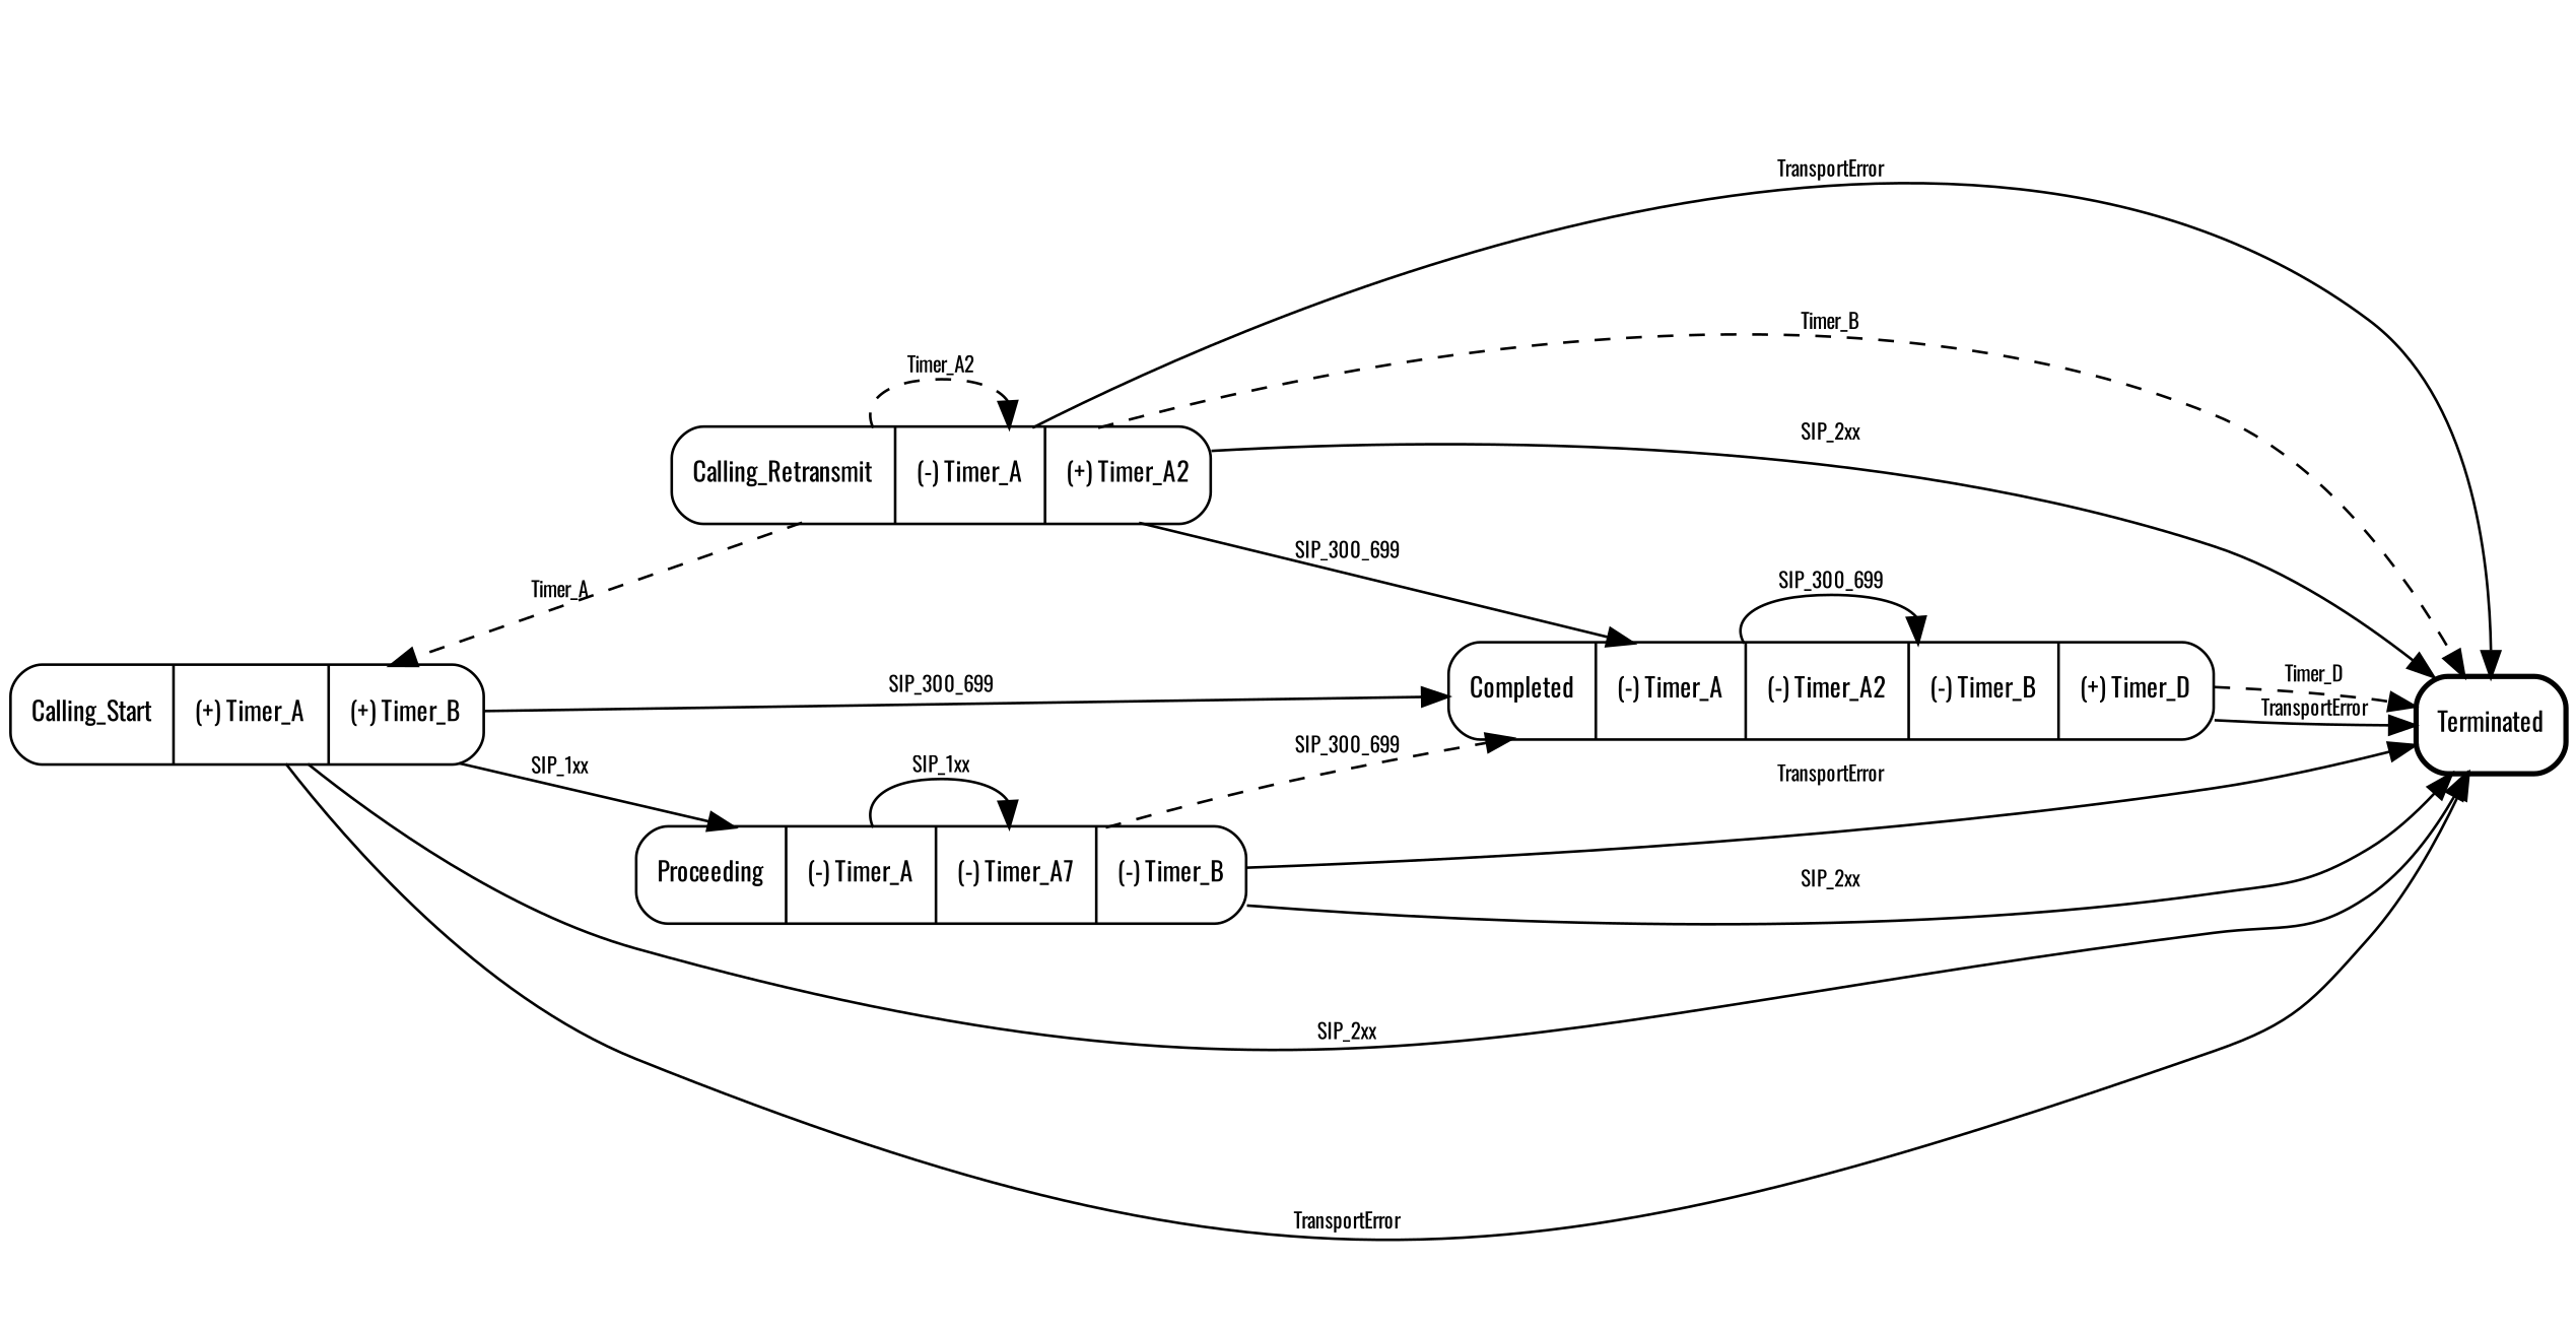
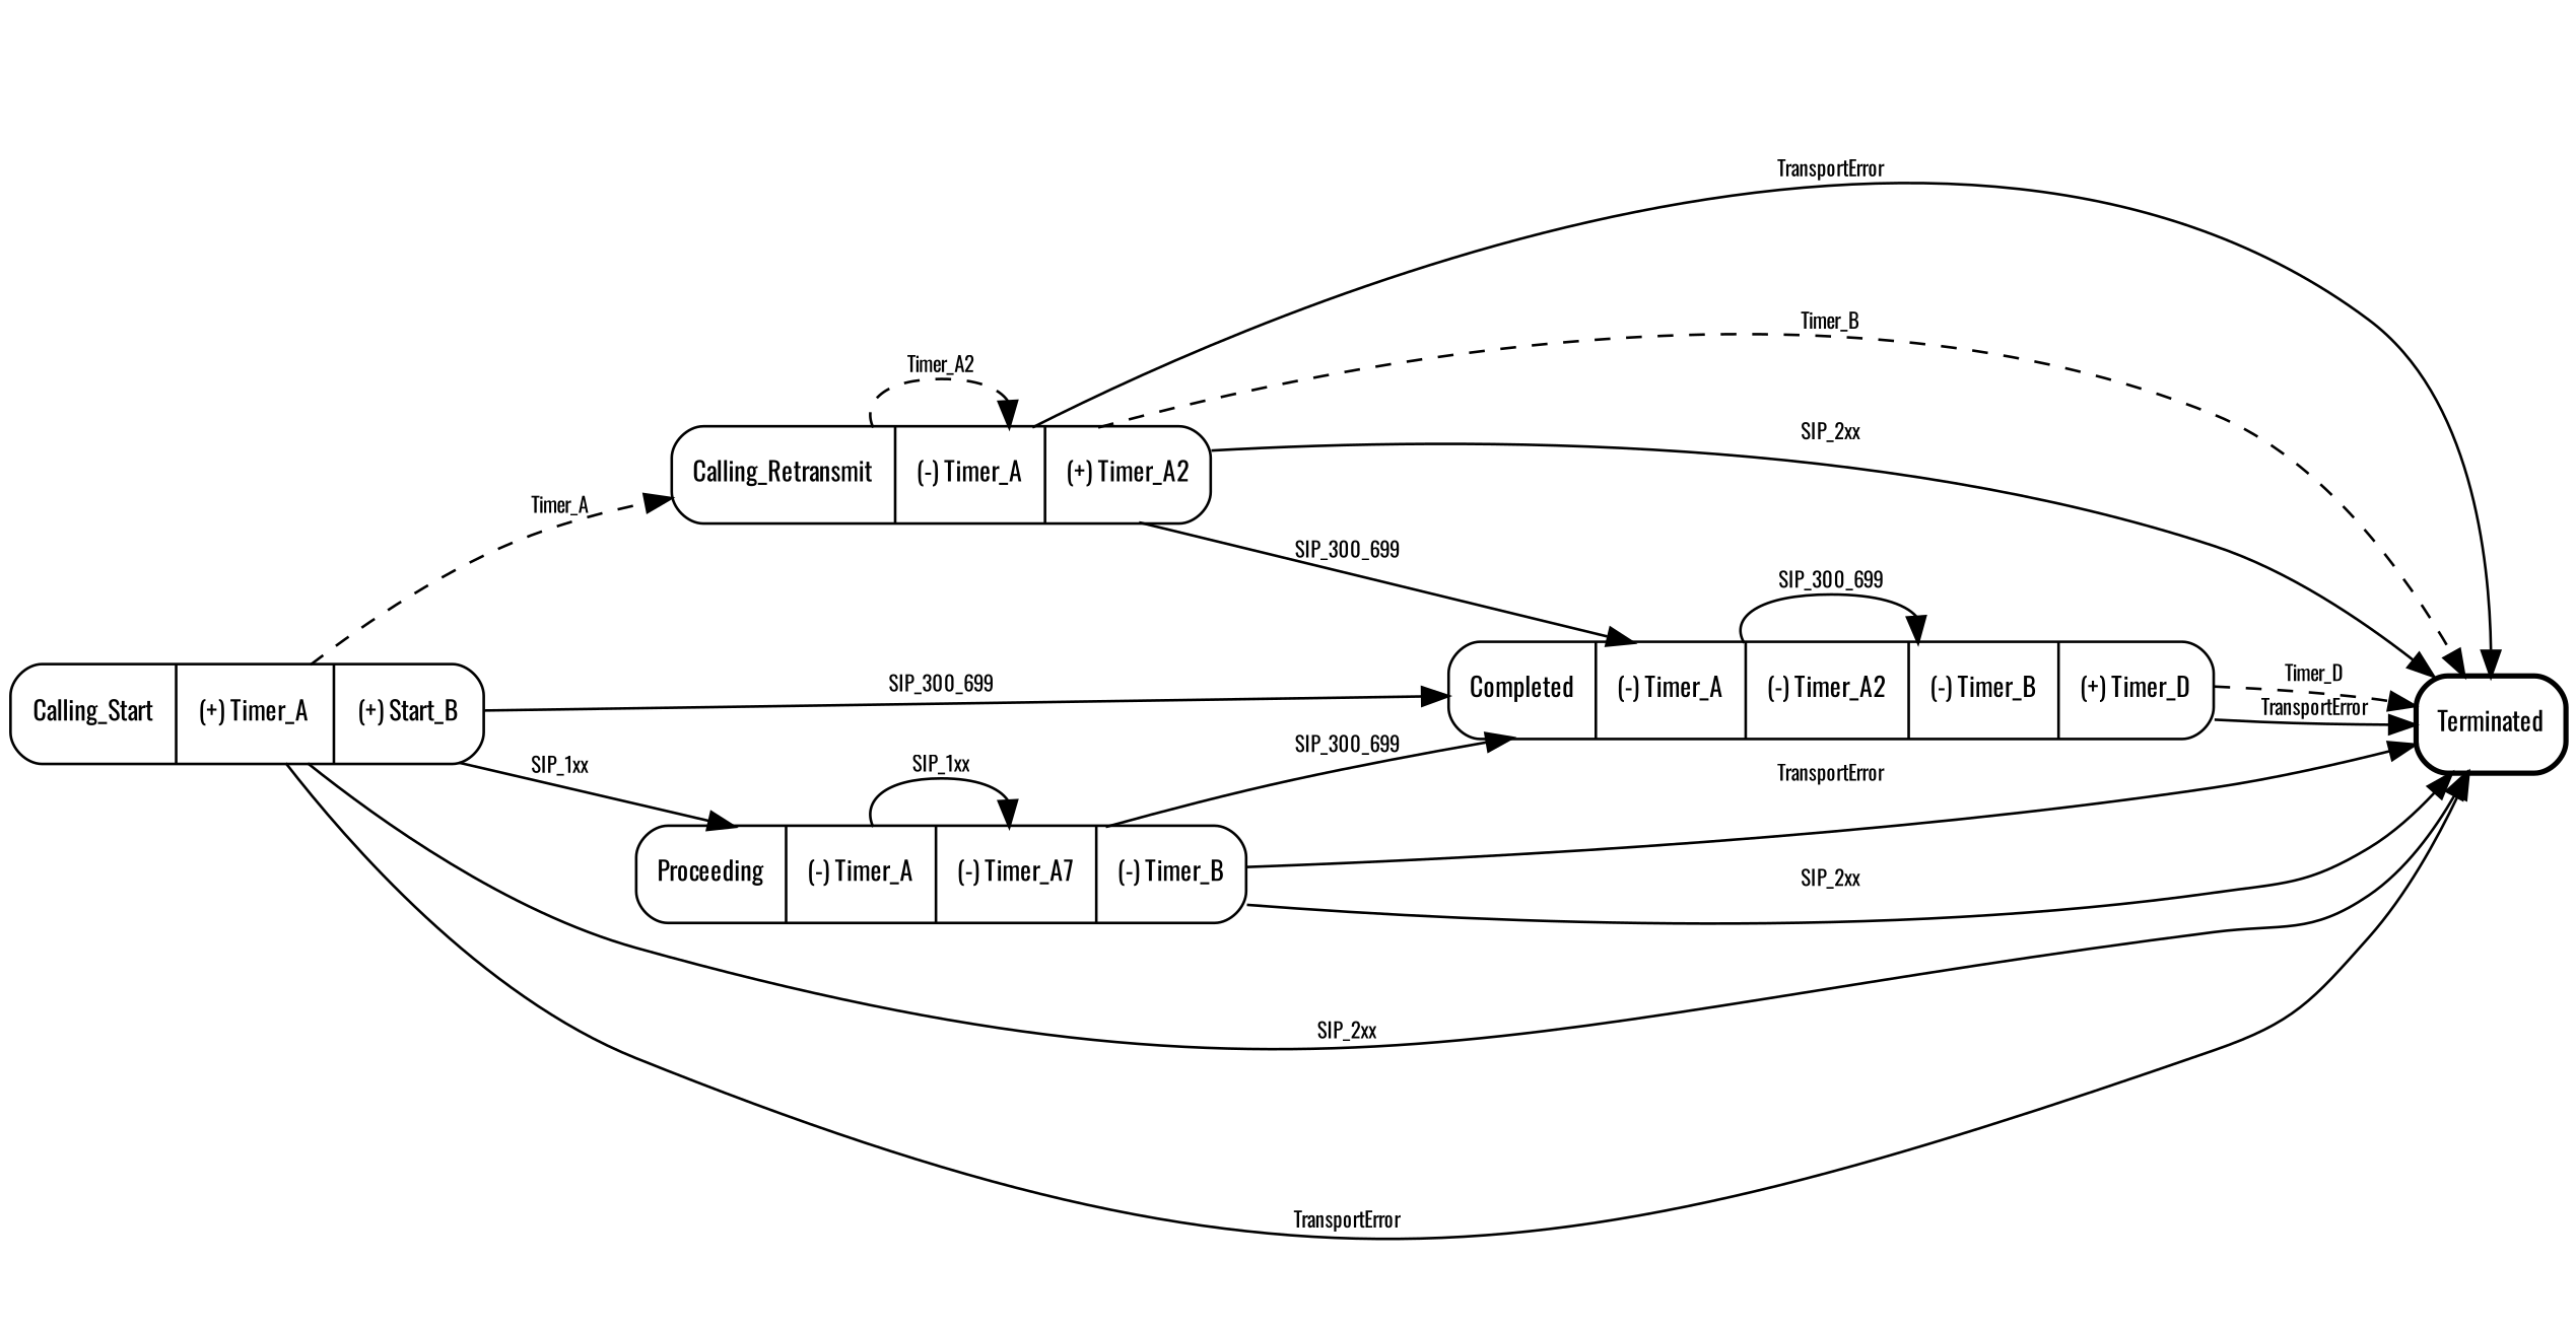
  digraph {
    fontname=Oswald
    rankdir=LR
    node [fontname=Oswald fontsize=10 shape=Mrecord]
    edge [fontname=Oswald fontsize=8]
-   n1 [label="{ Calling_Start | (+) Timer_A| (+) Timer_B}"]
+   n1 [label="{ Calling_Start | (+) Timer_A| (+) Start_B}"]
    n2 [label="{ Calling_Retransmit | (-) Timer_A| (+) Timer_A2}"]
    n3 [label="{ Proceeding | (-) Timer_A| (-) Timer_A7| (-) Timer_B}"]
    n4 [label="{ Completed | (-) Timer_A| (-) Timer_A2| (-) Timer_B| (+) Timer_D}"]
    n5 [label="{ Terminated }" style=bold]
-   n2 -> n1 [label=Timer_A style=dashed]
+   n1 -> n2 [label=Timer_A style=dashed]
    n1 -> n3 [label=SIP_1xx]
    n1 -> n4 [label=SIP_300_699]
    n1 -> n5 [label=SIP_2xx]
    n1 -> n5 [label=TransportError]
    n2 -> n2 [label=Timer_A2 style=dashed]
    n2 -> n4 [label=SIP_300_699]
    n2 -> n5 [label=SIP_2xx]
    n2 -> n5 [label=TransportError]
    n2 -> n5 [label=Timer_B style=dashed]
    n3 -> n3 [label=SIP_1xx]
-   n3 -> n4 [label=SIP_300_699 style=dashed]
+   n3 -> n4 [label=SIP_300_699]
    n3 -> n5 [label=SIP_2xx]
    n3 -> n5 [label=TransportError]
    n4 -> n4 [label=SIP_300_699]
    n4 -> n5 [label=TransportError]
    n4 -> n5 [label=Timer_D style=dashed]
  }
